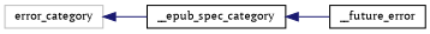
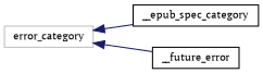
  digraph {
    fontname="PT Serif"
    rankdir=LR
    node [color=black fillcolor=white fontname="PT Serif" fontsize=10 shape=record style=filled]
    edge [color=midnightblue dir=back fontname="PT Serif" fontsize=10 labelfontname=Helvetica labelfontsize=10 style=solid]
    n1 [color=grey75 height=0.2 label=error_category width=0.4]
    n2 [height=0.2 label=__epub_spec_category width=0.4]
    n3 [height=0.2 label=__future_error width=0.4]
    n1 -> n2
-   n2 -> n3
+   n1 -> n3
  }
